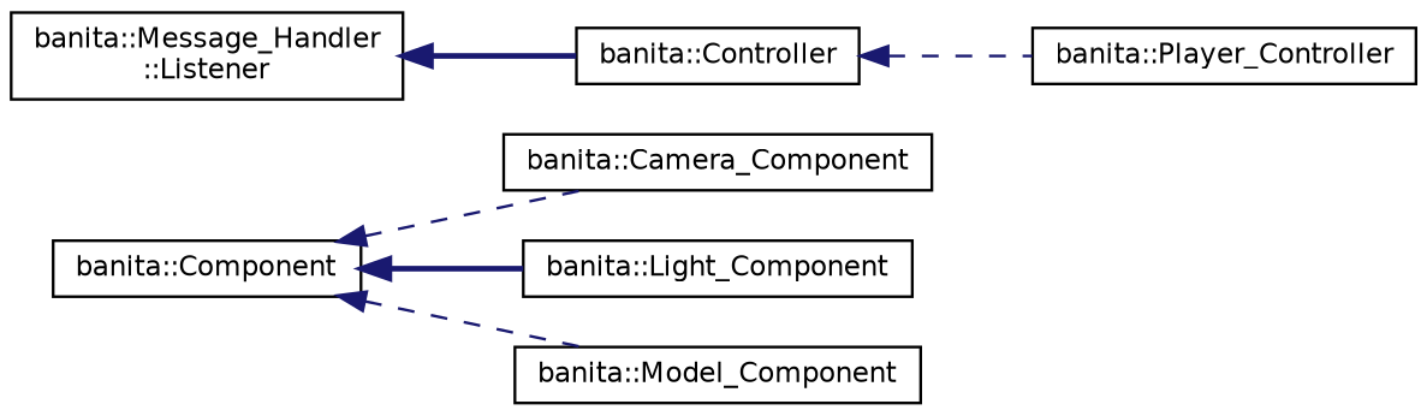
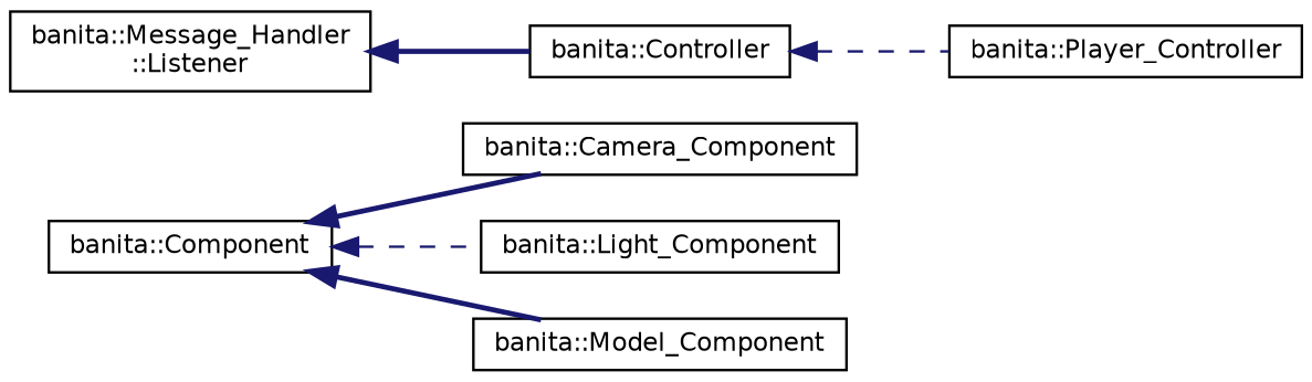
  digraph {
    rankdir=LR
    node [color=black fillcolor=white fontname=Helvetica fontsize=10 shape=record style=filled]
    edge [color=midnightblue dir=back fontname=Helvetica fontsize=10 labelfontname=Helvetica labelfontsize=10 style=bold]
    n1 [height=0.2 label="banita::Component" width=0.4]
    n2 [height=0.2 label="banita::Camera_Component" width=0.4]
    n3 [height=0.2 label="banita::Light_Component" width=0.4]
    n4 [height=0.2 label="banita::Model_Component" width=0.4]
    n5 [height=0.2 label="banita::Controller" width=0.4]
    n6 [height=0.2 label="banita::Player_Controller" width=0.4]
    n7 [height=0.2 label="banita::Message_Handler\l::Listener" width=0.4]
-   n1 -> n2 [style=dashed]
-   n1 -> n3
-   n1 -> n4 [style=dashed]
+   n1 -> n2
+   n1 -> n3 [style=dashed]
+   n1 -> n4
    n5 -> n6 [style=dashed]
    n7 -> n5
  }
